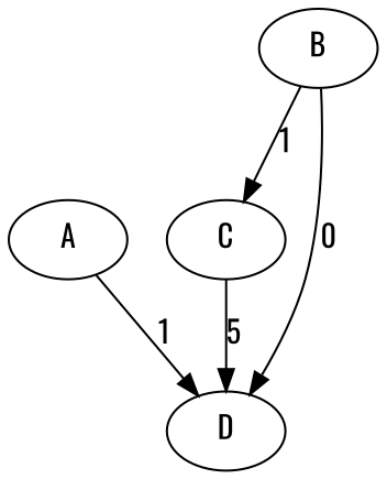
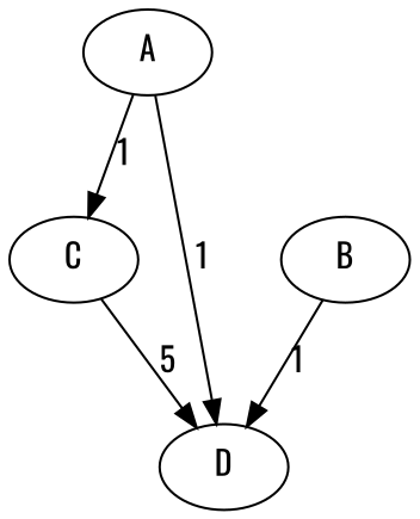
  digraph {
    fontname=Oswald
    node [fontname=Oswald]
    edge [fontname=Oswald]
    n1 [label=A]
    n2 [label=C]
    n3 [label=D]
    n4 [label=B]
-   n4 -> n2 [label=1]
+   n1 -> n2 [label=1]
    n1 -> n3 [label=1]
    n2 -> n3 [label=5]
-   n4 -> n3 [label=0]
+   n4 -> n3 [label=1]
  }
